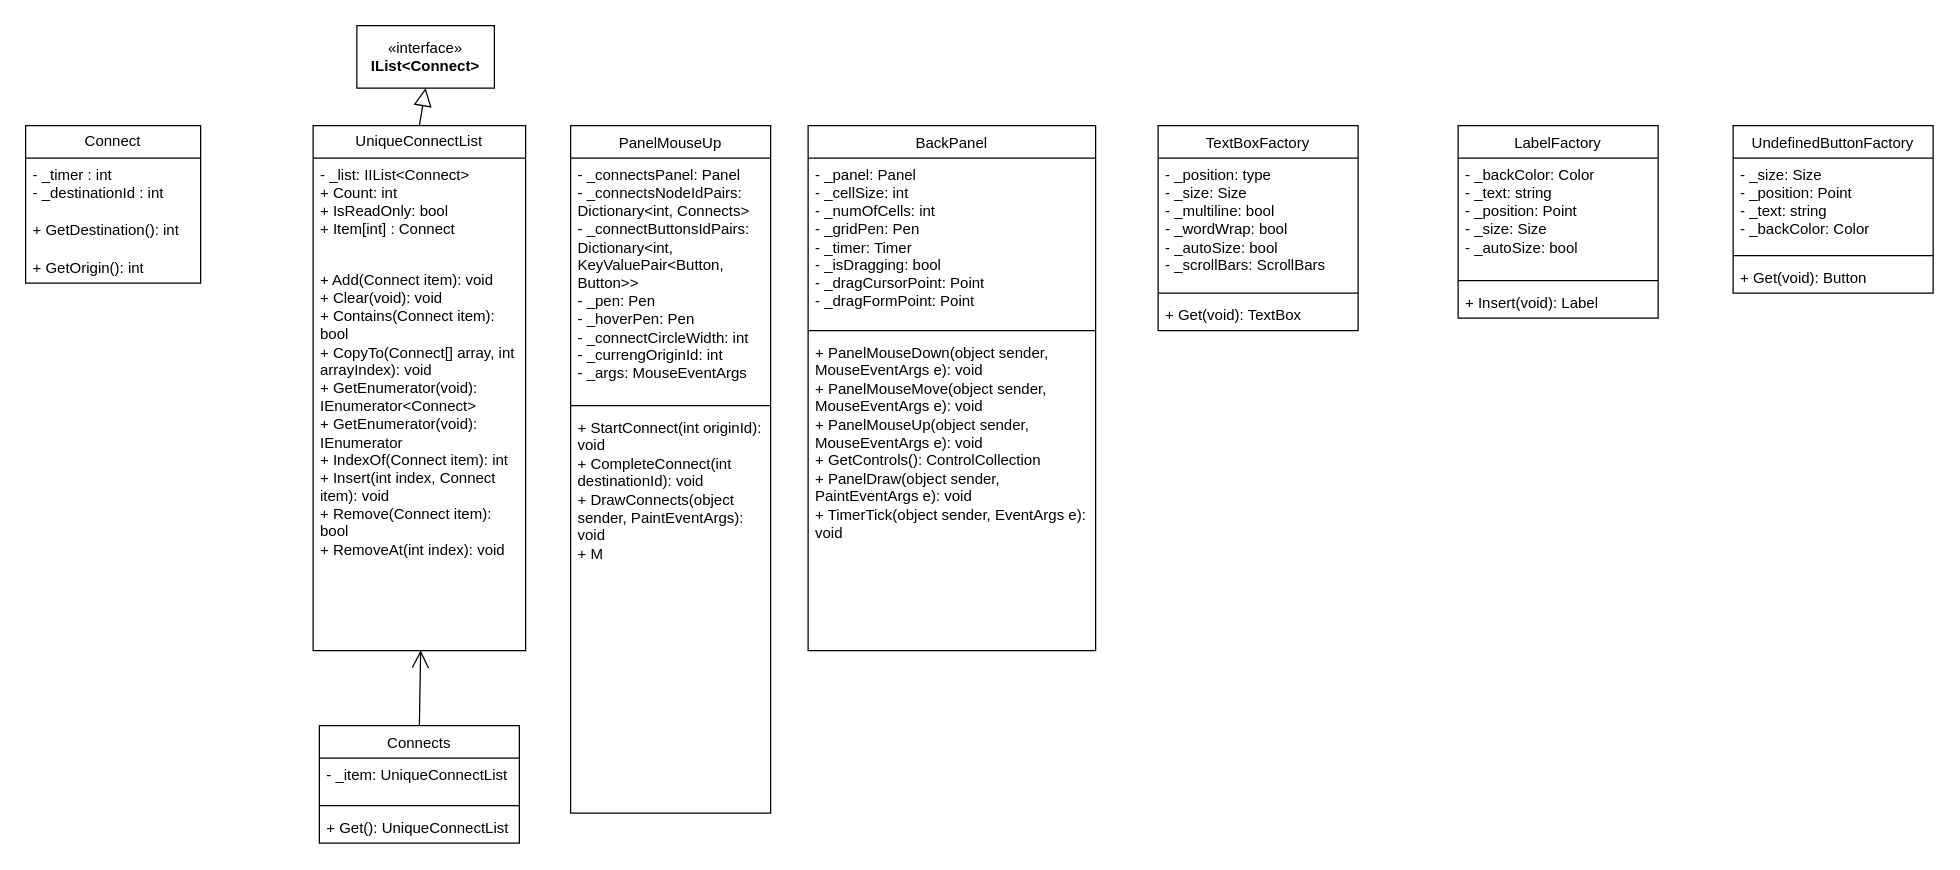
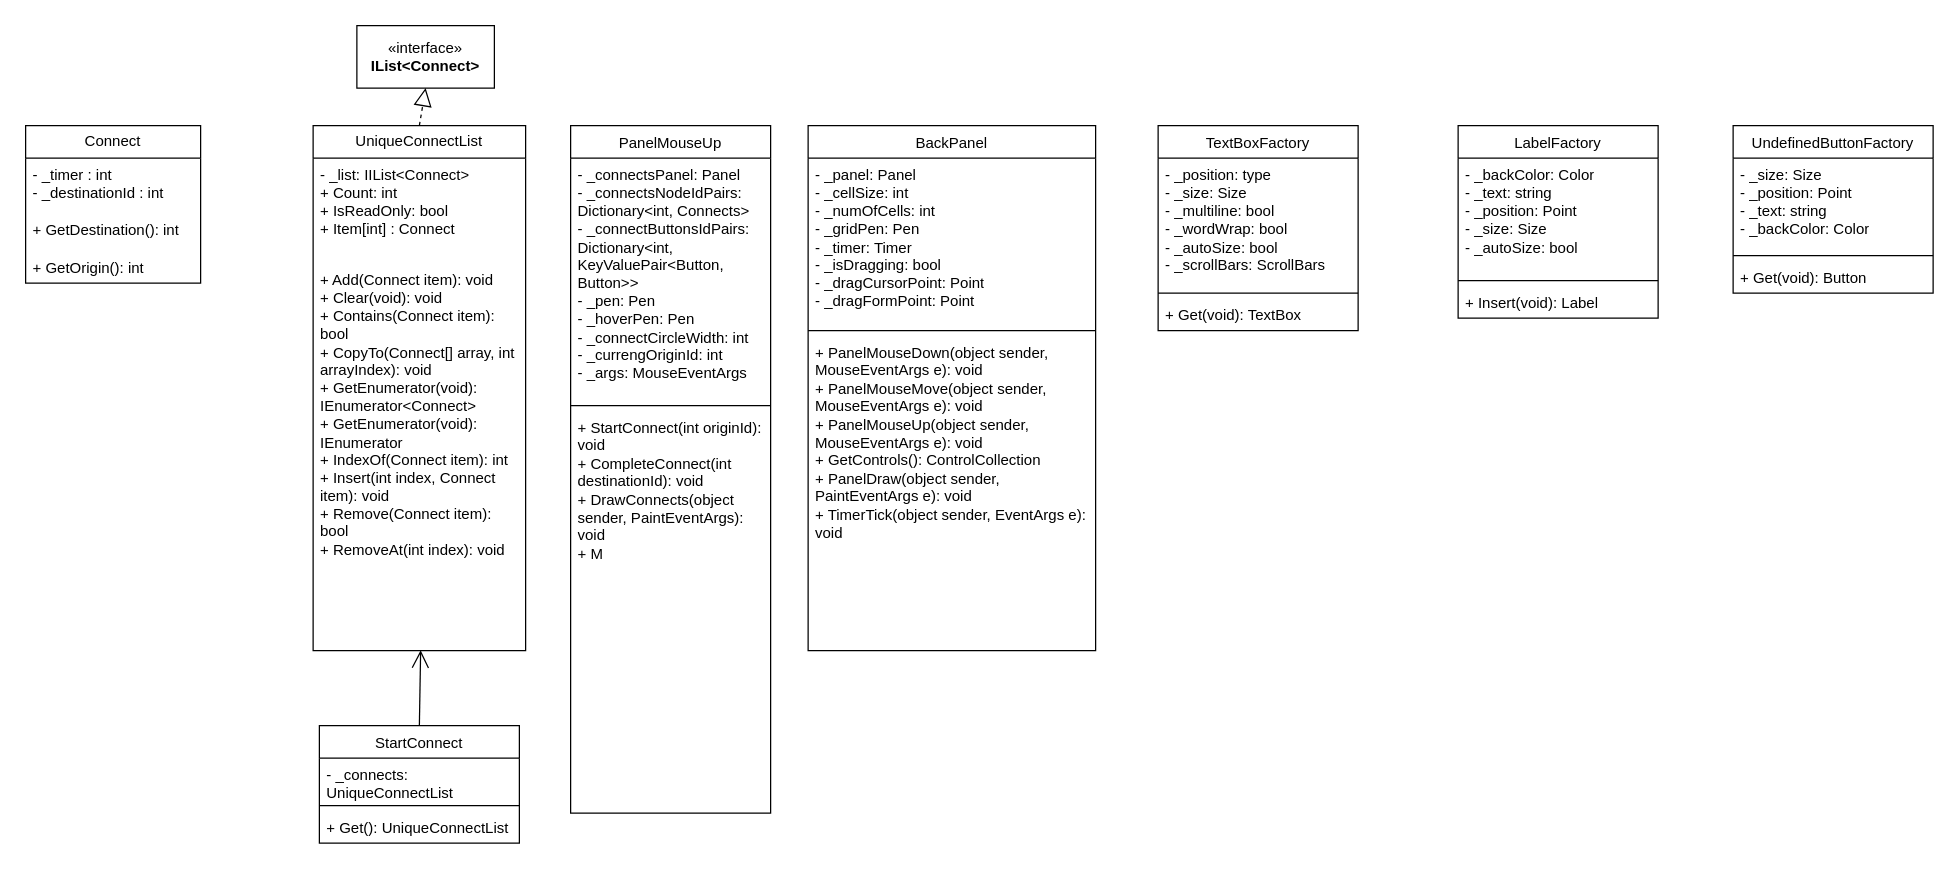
  <mxCell id="0" />
  <mxCell id="1" parent="0" />
  <mxCell id="2" value="Connect" style="swimlane;fontStyle=0;childLayout=stackLayout;horizontal=1;startSize=26;fillColor=none;horizontalStack=0;resizeParent=1;resizeParentMax=0;resizeLast=0;collapsible=1;marginBottom=0;whiteSpace=wrap;html=1;" vertex="1" parent="1"><mxGeometry x="20" y="100" width="140" height="126" as="geometry" /></mxCell>
  <mxCell id="3" value="- _timer : int&lt;div&gt;- _destinationId : int&lt;/div&gt;" style="text;strokeColor=none;fillColor=none;align=left;verticalAlign=top;spacingLeft=4;spacingRight=4;overflow=hidden;rotatable=0;points=[[0,0.5],[1,0.5]];portConstraint=eastwest;whiteSpace=wrap;html=1;" vertex="1" parent="2"><mxGeometry y="26" width="140" height="44" as="geometry" /></mxCell>
  <mxCell id="4" value="+ GetDestination(): int" style="text;strokeColor=none;fillColor=none;align=left;verticalAlign=top;spacingLeft=4;spacingRight=4;overflow=hidden;rotatable=0;points=[[0,0.5],[1,0.5]];portConstraint=eastwest;whiteSpace=wrap;html=1;" vertex="1" parent="2"><mxGeometry y="70" width="140" height="30" as="geometry" /></mxCell>
  <mxCell id="5" value="+ GetOrigin(): int" style="text;strokeColor=none;fillColor=none;align=left;verticalAlign=top;spacingLeft=4;spacingRight=4;overflow=hidden;rotatable=0;points=[[0,0.5],[1,0.5]];portConstraint=eastwest;whiteSpace=wrap;html=1;" vertex="1" parent="2"><mxGeometry y="100" width="140" height="26" as="geometry" /></mxCell>
  <mxCell id="6" value="UniqueConnectList" style="swimlane;fontStyle=0;childLayout=stackLayout;horizontal=1;startSize=26;fillColor=none;horizontalStack=0;resizeParent=1;resizeParentMax=0;resizeLast=0;collapsible=1;marginBottom=0;whiteSpace=wrap;html=1;" vertex="1" parent="1"><mxGeometry x="250" y="100" width="170" height="420" as="geometry" /></mxCell>
  <mxCell id="7" value="- _list: IIList&amp;lt;Connect&amp;gt;&lt;div&gt;+ Count: int&lt;/div&gt;&lt;div&gt;+ IsReadOnly: bool&lt;/div&gt;&lt;div&gt;+ Item[int] : Connect&lt;/div&gt;&lt;div&gt;&lt;br&gt;&lt;/div&gt;" style="text;strokeColor=none;fillColor=none;align=left;verticalAlign=top;spacingLeft=4;spacingRight=4;overflow=hidden;rotatable=0;points=[[0,0.5],[1,0.5]];portConstraint=eastwest;whiteSpace=wrap;html=1;" vertex="1" parent="6"><mxGeometry y="26" width="170" height="84" as="geometry" /></mxCell>
  <mxCell id="8" value="+ Add(Connect item): void&lt;div&gt;+ Clear(void): void&lt;/div&gt;&lt;div&gt;+ Contains(Connect item): bool&lt;/div&gt;&lt;div&gt;+ CopyTo(Connect[] array, int arrayIndex): void&lt;/div&gt;&lt;div&gt;+ GetEnumerator(void): IEnumerator&amp;lt;Connect&amp;gt;&lt;/div&gt;&lt;div&gt;+ GetEnumerator(void): IEnumerator&lt;/div&gt;&lt;div&gt;+ IndexOf(Connect item): int&lt;/div&gt;&lt;div&gt;+ Insert(int index, Connect item): void&lt;/div&gt;&lt;div&gt;+ Remove(Connect item): bool&lt;/div&gt;&lt;div&gt;+ RemoveAt(int index): void&lt;/div&gt;&lt;div&gt;&lt;br&gt;&lt;/div&gt;" style="text;strokeColor=none;fillColor=none;align=left;verticalAlign=top;spacingLeft=4;spacingRight=4;overflow=hidden;rotatable=0;points=[[0,0.5],[1,0.5]];portConstraint=eastwest;whiteSpace=wrap;html=1;" vertex="1" parent="6"><mxGeometry y="110" width="170" height="310" as="geometry" /></mxCell>
  <mxCell id="9" value="«interface»&lt;br&gt;&lt;b&gt;IList&amp;lt;Connect&amp;gt;&lt;/b&gt;" style="html=1;whiteSpace=wrap;" vertex="1" parent="1"><mxGeometry x="285" y="20" width="110" height="50" as="geometry" /></mxCell>
- <mxCell id="10" value="" style="endArrow=block;dashed=0;endFill=0;endSize=12;html=1;rounded=0;exitX=0.5;exitY=0;exitDx=0;exitDy=0;entryX=0.5;entryY=1;entryDx=0;entryDy=0;" edge="1" parent="1" source="6" target="9"><mxGeometry width="160" relative="1" as="geometry"><mxPoint x="170" y="320" as="sourcePoint" /><mxPoint x="330" y="320" as="targetPoint" /></mxGeometry></mxCell>
- <mxCell id="11" value="&lt;span style=&quot;font-weight: normal;&quot;&gt;Connects&lt;/span&gt;" style="swimlane;fontStyle=1;align=center;verticalAlign=top;childLayout=stackLayout;horizontal=1;startSize=26;horizontalStack=0;resizeParent=1;resizeParentMax=0;resizeLast=0;collapsible=1;marginBottom=0;whiteSpace=wrap;html=1;" vertex="1" parent="1"><mxGeometry x="255" y="580" width="160" height="94" as="geometry" /></mxCell>
- <mxCell id="12" value="- _item: UniqueConnectList" style="text;strokeColor=none;fillColor=none;align=left;verticalAlign=top;spacingLeft=4;spacingRight=4;overflow=hidden;rotatable=0;points=[[0,0.5],[1,0.5]];portConstraint=eastwest;whiteSpace=wrap;html=1;" vertex="1" parent="11"><mxGeometry y="26" width="160" height="34" as="geometry" /></mxCell>
+ <mxCell id="10" value="" style="endArrow=block;dashed=1;endFill=0;endSize=12;html=1;rounded=0;exitX=0.5;exitY=0;exitDx=0;exitDy=0;entryX=0.5;entryY=1;entryDx=0;entryDy=0;" edge="1" parent="1" source="6" target="9"><mxGeometry width="160" relative="1" as="geometry"><mxPoint x="170" y="320" as="sourcePoint" /><mxPoint x="330" y="320" as="targetPoint" /></mxGeometry></mxCell>
+ <mxCell id="11" value="&lt;span style=&quot;font-weight: normal;&quot;&gt;StartConnect&lt;/span&gt;" style="swimlane;fontStyle=1;align=center;verticalAlign=top;childLayout=stackLayout;horizontal=1;startSize=26;horizontalStack=0;resizeParent=1;resizeParentMax=0;resizeLast=0;collapsible=1;marginBottom=0;whiteSpace=wrap;html=1;" vertex="1" parent="1"><mxGeometry x="255" y="580" width="160" height="94" as="geometry" /></mxCell>
+ <mxCell id="12" value="- _connects: UniqueConnectList" style="text;strokeColor=none;fillColor=none;align=left;verticalAlign=top;spacingLeft=4;spacingRight=4;overflow=hidden;rotatable=0;points=[[0,0.5],[1,0.5]];portConstraint=eastwest;whiteSpace=wrap;html=1;" vertex="1" parent="11"><mxGeometry y="26" width="160" height="34" as="geometry" /></mxCell>
  <mxCell id="13" value="" style="line;strokeWidth=1;fillColor=none;align=left;verticalAlign=middle;spacingTop=-1;spacingLeft=3;spacingRight=3;rotatable=0;labelPosition=right;points=[];portConstraint=eastwest;strokeColor=inherit;" vertex="1" parent="11"><mxGeometry y="60" width="160" height="8" as="geometry" /></mxCell>
  <mxCell id="14" value="+ Get(): UniqueConnectList" style="text;strokeColor=none;fillColor=none;align=left;verticalAlign=top;spacingLeft=4;spacingRight=4;overflow=hidden;rotatable=0;points=[[0,0.5],[1,0.5]];portConstraint=eastwest;whiteSpace=wrap;html=1;" vertex="1" parent="11"><mxGeometry y="68" width="160" height="26" as="geometry" /></mxCell>
  <mxCell id="15" value="" style="endArrow=open;endFill=1;endSize=12;html=1;rounded=0;exitX=0.5;exitY=0;exitDx=0;exitDy=0;entryX=0.506;entryY=0.999;entryDx=0;entryDy=0;entryPerimeter=0;" edge="1" parent="1" source="11" target="8"><mxGeometry width="160" relative="1" as="geometry"><mxPoint x="220" y="450" as="sourcePoint" /><mxPoint x="317" y="521" as="targetPoint" /></mxGeometry></mxCell>
  <mxCell id="16" value="&lt;span style=&quot;font-weight: normal;&quot;&gt;BackPanel&lt;/span&gt;" style="swimlane;fontStyle=1;align=center;verticalAlign=top;childLayout=stackLayout;horizontal=1;startSize=26;horizontalStack=0;resizeParent=1;resizeParentMax=0;resizeLast=0;collapsible=1;marginBottom=0;whiteSpace=wrap;html=1;" vertex="1" parent="1"><mxGeometry x="646" y="100" width="230" height="420" as="geometry" /></mxCell>
  <mxCell id="17" value="- _panel: Panel&lt;div&gt;- _cellSize: int&lt;/div&gt;&lt;div&gt;- _numOfCells: int&lt;/div&gt;&lt;div&gt;- _gridPen: Pen&lt;/div&gt;&lt;div&gt;- _timer: Timer&lt;/div&gt;&lt;div&gt;- _isDragging: bool&lt;/div&gt;&lt;div&gt;- _dragCursorPoint: Point&lt;/div&gt;&lt;div&gt;- _dragFormPoint: Point&lt;/div&gt;" style="text;strokeColor=none;fillColor=none;align=left;verticalAlign=top;spacingLeft=4;spacingRight=4;overflow=hidden;rotatable=0;points=[[0,0.5],[1,0.5]];portConstraint=eastwest;whiteSpace=wrap;html=1;" vertex="1" parent="16"><mxGeometry y="26" width="230" height="134" as="geometry" /></mxCell>
  <mxCell id="18" value="" style="line;strokeWidth=1;fillColor=none;align=left;verticalAlign=middle;spacingTop=-1;spacingLeft=3;spacingRight=3;rotatable=0;labelPosition=right;points=[];portConstraint=eastwest;strokeColor=inherit;" vertex="1" parent="16"><mxGeometry y="160" width="230" height="8" as="geometry" /></mxCell>
  <mxCell id="19" value="+ PanelMouseDown(object sender, MouseEventArgs e): void&lt;div&gt;+ PanelMouseMove(object sender, MouseEventArgs e): void&lt;/div&gt;&lt;div&gt;+ PanelMouseUp(object sender, MouseEventArgs e): void&lt;/div&gt;&lt;div&gt;+ GetControls(): ControlCollection&lt;/div&gt;&lt;div&gt;+ PanelDraw(object sender, PaintEventArgs e): void&lt;/div&gt;&lt;div&gt;+ TimerTick(object sender, EventArgs e):&lt;/div&gt;&lt;div&gt;void&lt;/div&gt;" style="text;strokeColor=none;fillColor=none;align=left;verticalAlign=top;spacingLeft=4;spacingRight=4;overflow=hidden;rotatable=0;points=[[0,0.5],[1,0.5]];portConstraint=eastwest;whiteSpace=wrap;html=1;" vertex="1" parent="16"><mxGeometry y="168" width="230" height="252" as="geometry" /></mxCell>
  <mxCell id="20" value="&lt;span style=&quot;font-weight: normal;&quot;&gt;TextBoxFactory&lt;/span&gt;" style="swimlane;fontStyle=1;align=center;verticalAlign=top;childLayout=stackLayout;horizontal=1;startSize=26;horizontalStack=0;resizeParent=1;resizeParentMax=0;resizeLast=0;collapsible=1;marginBottom=0;whiteSpace=wrap;html=1;" vertex="1" parent="1"><mxGeometry x="926" y="100" width="160" height="164" as="geometry" /></mxCell>
  <mxCell id="21" value="- _position: type&lt;div&gt;- _size: Size&lt;/div&gt;&lt;div&gt;- _multiline: bool&lt;/div&gt;&lt;div&gt;- _wordWrap: bool&lt;/div&gt;&lt;div&gt;- _autoSize: bool&lt;/div&gt;&lt;div&gt;- _scrollBars: ScrollBars&lt;/div&gt;" style="text;strokeColor=none;fillColor=none;align=left;verticalAlign=top;spacingLeft=4;spacingRight=4;overflow=hidden;rotatable=0;points=[[0,0.5],[1,0.5]];portConstraint=eastwest;whiteSpace=wrap;html=1;" vertex="1" parent="20"><mxGeometry y="26" width="160" height="104" as="geometry" /></mxCell>
  <mxCell id="22" value="" style="line;strokeWidth=1;fillColor=none;align=left;verticalAlign=middle;spacingTop=-1;spacingLeft=3;spacingRight=3;rotatable=0;labelPosition=right;points=[];portConstraint=eastwest;strokeColor=inherit;" vertex="1" parent="20"><mxGeometry y="130" width="160" height="8" as="geometry" /></mxCell>
  <mxCell id="23" value="+ Get(void): TextBox" style="text;strokeColor=none;fillColor=none;align=left;verticalAlign=top;spacingLeft=4;spacingRight=4;overflow=hidden;rotatable=0;points=[[0,0.5],[1,0.5]];portConstraint=eastwest;whiteSpace=wrap;html=1;" vertex="1" parent="20"><mxGeometry y="138" width="160" height="26" as="geometry" /></mxCell>
  <mxCell id="24" value="&lt;span style=&quot;font-weight: normal;&quot;&gt;LabelFactory&lt;/span&gt;" style="swimlane;fontStyle=1;align=center;verticalAlign=top;childLayout=stackLayout;horizontal=1;startSize=26;horizontalStack=0;resizeParent=1;resizeParentMax=0;resizeLast=0;collapsible=1;marginBottom=0;whiteSpace=wrap;html=1;" vertex="1" parent="1"><mxGeometry x="1166" y="100" width="160" height="154" as="geometry" /></mxCell>
  <mxCell id="25" value="- _backColor: Color&lt;div&gt;- _text: string&lt;/div&gt;&lt;div&gt;- _position: Point&lt;/div&gt;&lt;div&gt;- _size: Size&lt;/div&gt;&lt;div&gt;- _autoSize: bool&lt;/div&gt;" style="text;strokeColor=none;fillColor=none;align=left;verticalAlign=top;spacingLeft=4;spacingRight=4;overflow=hidden;rotatable=0;points=[[0,0.5],[1,0.5]];portConstraint=eastwest;whiteSpace=wrap;html=1;" vertex="1" parent="24"><mxGeometry y="26" width="160" height="94" as="geometry" /></mxCell>
  <mxCell id="26" value="" style="line;strokeWidth=1;fillColor=none;align=left;verticalAlign=middle;spacingTop=-1;spacingLeft=3;spacingRight=3;rotatable=0;labelPosition=right;points=[];portConstraint=eastwest;strokeColor=inherit;" vertex="1" parent="24"><mxGeometry y="120" width="160" height="8" as="geometry" /></mxCell>
  <mxCell id="27" value="+ Insert(void): Label" style="text;strokeColor=none;fillColor=none;align=left;verticalAlign=top;spacingLeft=4;spacingRight=4;overflow=hidden;rotatable=0;points=[[0,0.5],[1,0.5]];portConstraint=eastwest;whiteSpace=wrap;html=1;" vertex="1" parent="24"><mxGeometry y="128" width="160" height="26" as="geometry" /></mxCell>
  <mxCell id="28" value="&lt;span style=&quot;font-weight: normal;&quot;&gt;UndefinedButtonFactory&lt;/span&gt;" style="swimlane;fontStyle=1;align=center;verticalAlign=top;childLayout=stackLayout;horizontal=1;startSize=26;horizontalStack=0;resizeParent=1;resizeParentMax=0;resizeLast=0;collapsible=1;marginBottom=0;whiteSpace=wrap;html=1;" vertex="1" parent="1"><mxGeometry x="1386" y="100" width="160" height="134" as="geometry" /></mxCell>
  <mxCell id="29" value="- _size: Size&lt;div&gt;- _position: Point&lt;/div&gt;&lt;div&gt;- _text: string&lt;/div&gt;&lt;div&gt;- _backColor: Color&lt;/div&gt;" style="text;strokeColor=none;fillColor=none;align=left;verticalAlign=top;spacingLeft=4;spacingRight=4;overflow=hidden;rotatable=0;points=[[0,0.5],[1,0.5]];portConstraint=eastwest;whiteSpace=wrap;html=1;" vertex="1" parent="28"><mxGeometry y="26" width="160" height="74" as="geometry" /></mxCell>
  <mxCell id="30" value="" style="line;strokeWidth=1;fillColor=none;align=left;verticalAlign=middle;spacingTop=-1;spacingLeft=3;spacingRight=3;rotatable=0;labelPosition=right;points=[];portConstraint=eastwest;strokeColor=inherit;" vertex="1" parent="28"><mxGeometry y="100" width="160" height="8" as="geometry" /></mxCell>
  <mxCell id="31" value="+ Get(void): Button" style="text;strokeColor=none;fillColor=none;align=left;verticalAlign=top;spacingLeft=4;spacingRight=4;overflow=hidden;rotatable=0;points=[[0,0.5],[1,0.5]];portConstraint=eastwest;whiteSpace=wrap;html=1;" vertex="1" parent="28"><mxGeometry y="108" width="160" height="26" as="geometry" /></mxCell>
  <mxCell id="32" value="&lt;span style=&quot;font-weight: normal;&quot;&gt;PanelMouseUp&lt;/span&gt;" style="swimlane;fontStyle=1;align=center;verticalAlign=top;childLayout=stackLayout;horizontal=1;startSize=26;horizontalStack=0;resizeParent=1;resizeParentMax=0;resizeLast=0;collapsible=1;marginBottom=0;whiteSpace=wrap;html=1;" vertex="1" parent="1"><mxGeometry x="456" y="100" width="160" height="550" as="geometry" /></mxCell>
  <mxCell id="33" value="- _connectsPanel: Panel&lt;div&gt;- _connectsNodeIdPairs: Dictionary&amp;lt;int, Connects&amp;gt;&lt;/div&gt;&lt;div&gt;- _connectButtonsIdPairs:&lt;/div&gt;&lt;div&gt;Dictionary&amp;lt;int, KeyValuePair&amp;lt;Button, Button&amp;gt;&amp;gt;&lt;/div&gt;&lt;div&gt;- _pen: Pen&lt;/div&gt;&lt;div&gt;- _hoverPen: Pen&lt;/div&gt;&lt;div&gt;- _connectCircleWidth: int&lt;/div&gt;&lt;div&gt;- _currengOriginId: int&lt;/div&gt;&lt;div&gt;- _args: MouseEventArgs&lt;/div&gt;" style="text;strokeColor=none;fillColor=none;align=left;verticalAlign=top;spacingLeft=4;spacingRight=4;overflow=hidden;rotatable=0;points=[[0,0.5],[1,0.5]];portConstraint=eastwest;whiteSpace=wrap;html=1;" vertex="1" parent="32"><mxGeometry y="26" width="160" height="194" as="geometry" /></mxCell>
  <mxCell id="34" value="" style="line;strokeWidth=1;fillColor=none;align=left;verticalAlign=middle;spacingTop=-1;spacingLeft=3;spacingRight=3;rotatable=0;labelPosition=right;points=[];portConstraint=eastwest;strokeColor=inherit;" vertex="1" parent="32"><mxGeometry y="220" width="160" height="8" as="geometry" /></mxCell>
  <mxCell id="35" value="+ StartConnect(int originId): void&lt;div&gt;+ CompleteConnect(int destinationId): void&lt;/div&gt;&lt;div&gt;+ DrawConnects(object sender, PaintEventArgs): void&lt;/div&gt;&lt;div&gt;+ M&lt;/div&gt;&lt;div&gt;&lt;br&gt;&lt;/div&gt;" style="text;strokeColor=none;fillColor=none;align=left;verticalAlign=top;spacingLeft=4;spacingRight=4;overflow=hidden;rotatable=0;points=[[0,0.5],[1,0.5]];portConstraint=eastwest;whiteSpace=wrap;html=1;" vertex="1" parent="32"><mxGeometry y="228" width="160" height="322" as="geometry" /></mxCell>
